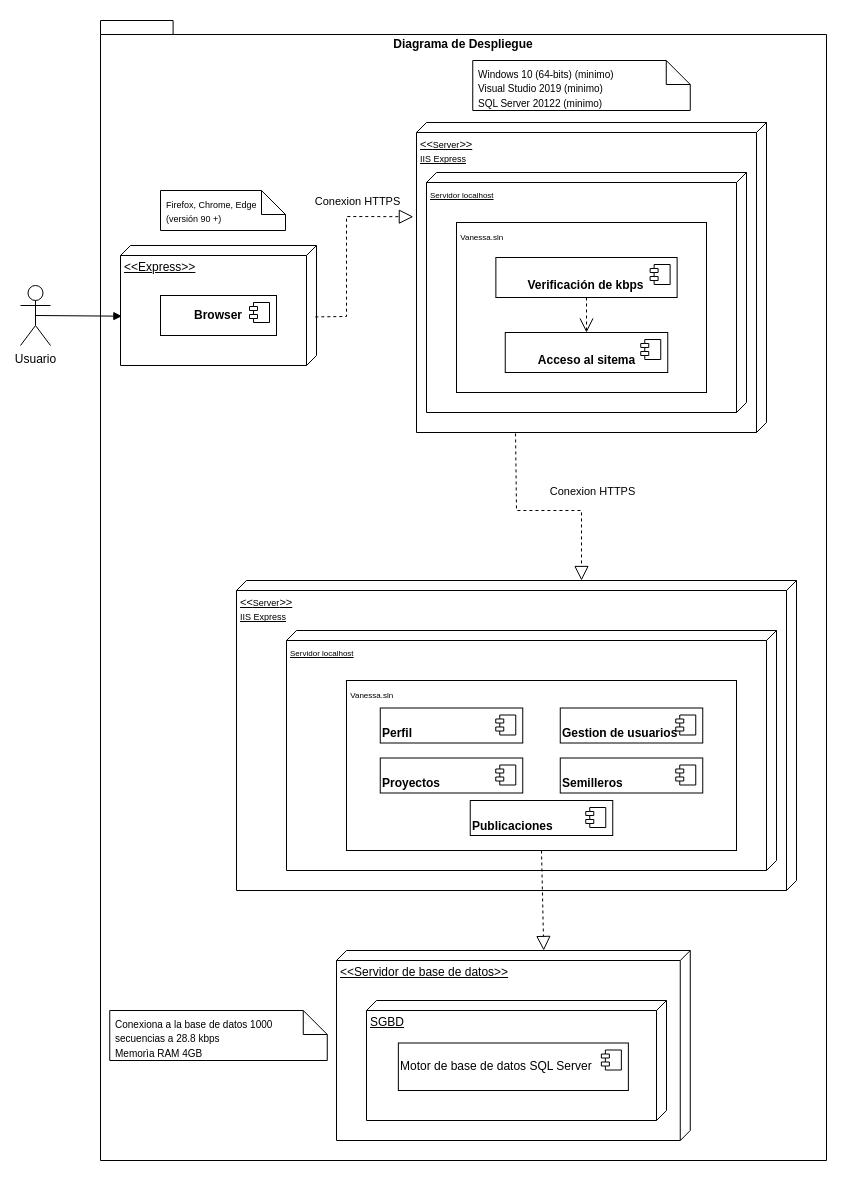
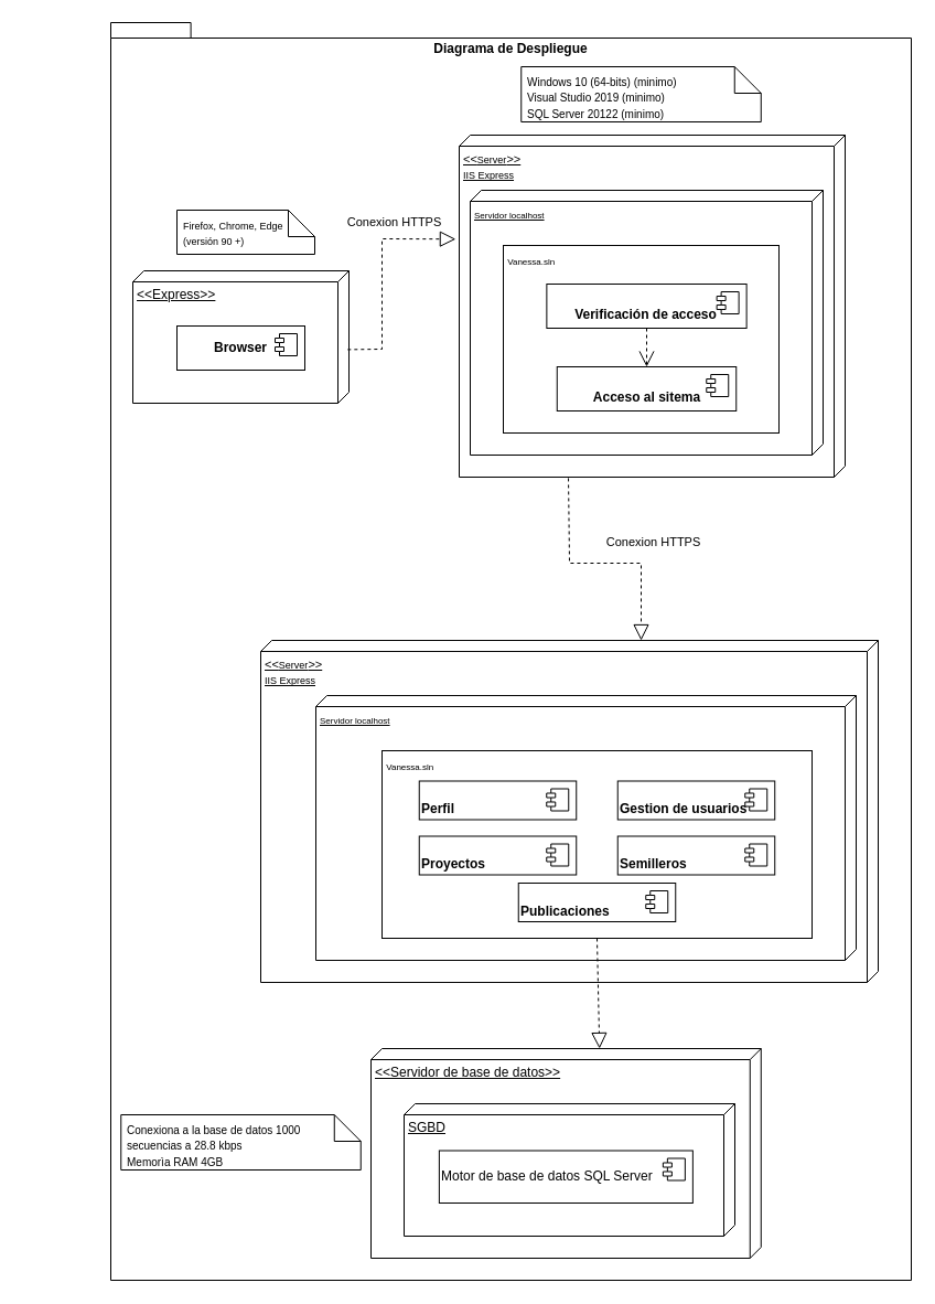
  <mxCell id="0" />
  <mxCell id="1" parent="0" />
  <mxCell id="2" value="Diagrama de Despliegue" style="shape=folder;fontStyle=1;spacingTop=10;tabWidth=40;tabHeight=14;tabPosition=left;html=1;whiteSpace=wrap;verticalAlign=top;horizontal=1;" vertex="1" parent="1"><mxGeometry x="100" y="20" width="726" height="1140" as="geometry" /></mxCell>
  <mxCell id="3" value="&amp;lt;&amp;lt;Express&amp;gt;&amp;gt;" style="verticalAlign=top;align=left;spacingTop=8;spacingLeft=2;spacingRight=12;shape=cube;size=10;direction=south;fontStyle=4;html=1;whiteSpace=wrap;" vertex="1" parent="1"><mxGeometry x="120" y="245" width="196" height="120" as="geometry" /></mxCell>
- <mxCell id="4" value="Usuario" style="shape=umlActor;verticalLabelPosition=bottom;verticalAlign=top;html=1;" vertex="1" parent="1"><mxGeometry x="20" y="285" width="30" height="60" as="geometry" /></mxCell>
  <mxCell id="5" value="&lt;b&gt;Browser&lt;/b&gt;" style="html=1;dropTarget=0;whiteSpace=wrap;" vertex="1" parent="1"><mxGeometry x="160" y="295" width="116" height="40" as="geometry" /></mxCell>
  <mxCell id="6" value="" style="shape=module;jettyWidth=8;jettyHeight=4;" vertex="1" parent="5"><mxGeometry x="1" width="20" height="20" relative="1" as="geometry"><mxPoint x="-27" y="7" as="offset" /></mxGeometry></mxCell>
  <mxCell id="7" value="" style="shape=note2;size=24;childLayout=stackLayout;horizontalStack=0;resizeParent=1;resizeParentMax=0;resizeLast=0;collapsible=0;marginBottom=0;html=1;container=1;verticalAlign=bottom;" vertex="1" parent="1"><mxGeometry x="160" y="190" width="125" height="40" as="geometry" /></mxCell>
  <mxCell id="8" value="&lt;div&gt;&lt;span style=&quot;font-size: 9px; background-color: initial;&quot;&gt;Firefox, Chrome, Edge (versión 90 +)&lt;/span&gt;&lt;br&gt;&lt;/div&gt;" style="text;html=1;strokeColor=none;fillColor=none;align=left;verticalAlign=top;spacingLeft=4;spacingRight=4;overflow=hidden;rotatable=0;points=[[0,0.5],[1,0.5]];portConstraint=eastwest;whiteSpace=wrap;" vertex="1" parent="7"><mxGeometry width="125" height="40" as="geometry" /></mxCell>
  <mxCell id="9" value="&lt;font style=&quot;font-size: 11px;&quot;&gt;&amp;lt;&amp;lt;&lt;/font&gt;&lt;font style=&quot;font-size: 9px;&quot;&gt;Server&lt;/font&gt;&lt;font style=&quot;font-size: 11px;&quot;&gt;&amp;gt;&amp;gt;&lt;/font&gt;&lt;div style=&quot;&quot;&gt;&lt;font style=&quot;font-size: 9px;&quot;&gt;IIS Express&lt;/font&gt;&lt;/div&gt;" style="verticalAlign=top;align=left;spacingTop=8;spacingLeft=2;spacingRight=12;shape=cube;size=10;direction=south;fontStyle=4;html=1;whiteSpace=wrap;" vertex="1" parent="1"><mxGeometry x="416" y="122" width="350" height="310" as="geometry" /></mxCell>
- <mxCell id="10" value="" style="html=1;verticalAlign=bottom;endArrow=block;curved=0;rounded=0;exitX=0.5;exitY=0.5;exitDx=0;exitDy=0;exitPerimeter=0;entryX=0.589;entryY=0.993;entryDx=0;entryDy=0;entryPerimeter=0;" edge="1" parent="1" source="4" target="3"><mxGeometry width="80" relative="1" as="geometry"><mxPoint x="56" y="324.41" as="sourcePoint" /><mxPoint x="136" y="324.41" as="targetPoint" /></mxGeometry></mxCell>
  <mxCell id="11" value="&lt;font style=&quot;font-size: 8px;&quot;&gt;Servidor localhost&lt;/font&gt;" style="verticalAlign=top;align=left;spacingTop=8;spacingLeft=2;spacingRight=12;shape=cube;size=10;direction=south;fontStyle=4;html=1;whiteSpace=wrap;" vertex="1" parent="1"><mxGeometry x="426" y="172" width="320" height="240" as="geometry" /></mxCell>
  <mxCell id="12" value="&lt;font style=&quot;font-size: 8px;&quot;&gt;&amp;nbsp;Vanessa.sln&lt;/font&gt;" style="html=1;whiteSpace=wrap;align=left;verticalAlign=top;" vertex="1" parent="1"><mxGeometry x="456" y="222" width="250" height="170" as="geometry" /></mxCell>
- <mxCell id="13" value="&lt;br&gt;&lt;b&gt;Verificación de kbps&lt;/b&gt;" style="html=1;dropTarget=0;whiteSpace=wrap;" vertex="1" parent="1"><mxGeometry x="495.37" y="257" width="181.25" height="40" as="geometry" /></mxCell>
+ <mxCell id="13" value="&lt;br&gt;&lt;b&gt;Verificación de acceso&lt;/b&gt;" style="html=1;dropTarget=0;whiteSpace=wrap;" vertex="1" parent="1"><mxGeometry x="495.37" y="257" width="181.25" height="40" as="geometry" /></mxCell>
  <mxCell id="14" value="" style="shape=module;jettyWidth=8;jettyHeight=4;" vertex="1" parent="13"><mxGeometry x="1" width="20" height="20" relative="1" as="geometry"><mxPoint x="-27" y="7" as="offset" /></mxGeometry></mxCell>
  <mxCell id="15" value="&lt;br&gt;&lt;b&gt;Acceso al sitema&lt;/b&gt;" style="html=1;dropTarget=0;whiteSpace=wrap;" vertex="1" parent="1"><mxGeometry x="504.75" y="332" width="162.5" height="40" as="geometry" /></mxCell>
  <mxCell id="16" value="" style="shape=module;jettyWidth=8;jettyHeight=4;" vertex="1" parent="15"><mxGeometry x="1" width="20" height="20" relative="1" as="geometry"><mxPoint x="-27" y="7" as="offset" /></mxGeometry></mxCell>
  <mxCell id="17" value="" style="endArrow=block;dashed=1;endFill=0;endSize=12;html=1;rounded=0;exitX=0.595;exitY=0.006;exitDx=0;exitDy=0;exitPerimeter=0;entryX=0.304;entryY=1.009;entryDx=0;entryDy=0;entryPerimeter=0;" edge="1" parent="1" source="3" target="9"><mxGeometry width="160" relative="1" as="geometry"><mxPoint x="496" y="210" as="sourcePoint" /><mxPoint x="656" y="210" as="targetPoint" /><Array as="points"><mxPoint x="346" y="316" /><mxPoint x="346" y="216" /></Array></mxGeometry></mxCell>
  <mxCell id="18" value="Conexion HTTPS" style="edgeLabel;html=1;align=center;verticalAlign=middle;resizable=0;points=[];rotation=0;" vertex="1" connectable="0" parent="17"><mxGeometry x="0.471" y="1" relative="1" as="geometry"><mxPoint x="-4" y="-15" as="offset" /></mxGeometry></mxCell>
  <mxCell id="19" value="" style="endArrow=open;endSize=12;dashed=1;html=1;rounded=0;exitX=0.5;exitY=1;exitDx=0;exitDy=0;entryX=0.5;entryY=0;entryDx=0;entryDy=0;" edge="1" parent="1" source="13" target="15"><mxGeometry width="160" relative="1" as="geometry"><mxPoint x="526" y="240" as="sourcePoint" /><mxPoint x="686" y="240" as="targetPoint" /></mxGeometry></mxCell>
  <mxCell id="20" value="&lt;font style=&quot;font-size: 11px;&quot;&gt;&amp;lt;&amp;lt;&lt;/font&gt;&lt;font style=&quot;font-size: 9px;&quot;&gt;Server&lt;/font&gt;&lt;font style=&quot;font-size: 11px;&quot;&gt;&amp;gt;&amp;gt;&lt;/font&gt;&lt;div style=&quot;&quot;&gt;&lt;font style=&quot;font-size: 9px;&quot;&gt;IIS Express&lt;/font&gt;&lt;/div&gt;" style="verticalAlign=top;align=left;spacingTop=8;spacingLeft=2;spacingRight=12;shape=cube;size=10;direction=south;fontStyle=4;html=1;whiteSpace=wrap;" vertex="1" parent="1"><mxGeometry x="236" y="580" width="560" height="310" as="geometry" /></mxCell>
  <mxCell id="21" value="&lt;font style=&quot;font-size: 8px;&quot;&gt;Servidor localhost&lt;/font&gt;" style="verticalAlign=top;align=left;spacingTop=8;spacingLeft=2;spacingRight=12;shape=cube;size=10;direction=south;fontStyle=4;html=1;whiteSpace=wrap;" vertex="1" parent="1"><mxGeometry x="286" y="630" width="490" height="240" as="geometry" /></mxCell>
  <mxCell id="22" value="&lt;font style=&quot;font-size: 8px;&quot;&gt;&amp;nbsp;Vanessa.sln&lt;/font&gt;" style="html=1;whiteSpace=wrap;align=left;verticalAlign=top;" vertex="1" parent="1"><mxGeometry x="346" y="680" width="390" height="170" as="geometry" /></mxCell>
  <mxCell id="23" value="" style="shape=note2;size=24;childLayout=stackLayout;horizontalStack=0;resizeParent=1;resizeParentMax=0;resizeLast=0;collapsible=0;marginBottom=0;html=1;container=1;verticalAlign=bottom;" vertex="1" parent="1"><mxGeometry x="472.25" y="60" width="217.5" height="50" as="geometry" /></mxCell>
  <mxCell id="24" value="&lt;font size=&quot;1&quot;&gt;Windows 10 (64-bits) (minimo)&lt;/font&gt;&lt;div&gt;&lt;font size=&quot;1&quot;&gt;Visual Studio 2019 (minimo)&lt;/font&gt;&lt;/div&gt;&lt;div&gt;&lt;font size=&quot;1&quot;&gt;SQL Server 20122 (minimo)&lt;/font&gt;&lt;/div&gt;" style="text;html=1;strokeColor=none;fillColor=none;align=left;verticalAlign=top;spacingLeft=4;spacingRight=4;overflow=hidden;rotatable=0;points=[[0,0.5],[1,0.5]];portConstraint=eastwest;whiteSpace=wrap;" vertex="1" parent="23"><mxGeometry width="217.5" height="50" as="geometry" /></mxCell>
  <mxCell id="25" value="" style="endArrow=block;dashed=1;endFill=0;endSize=12;html=1;rounded=0;exitX=1.003;exitY=0.717;exitDx=0;exitDy=0;exitPerimeter=0;entryX=0;entryY=0;entryDx=0;entryDy=215;entryPerimeter=0;" edge="1" parent="1" source="9" target="20"><mxGeometry width="160" relative="1" as="geometry"><mxPoint x="296" y="620" as="sourcePoint" /><mxPoint x="456" y="620" as="targetPoint" /><Array as="points"><mxPoint x="516" y="510" /><mxPoint x="581" y="510" /></Array></mxGeometry></mxCell>
  <mxCell id="26" value="Conexion HTTPS" style="edgeLabel;html=1;align=center;verticalAlign=middle;resizable=0;points=[];rotation=0;" vertex="1" connectable="0" parent="1"><mxGeometry x="591.005" y="490.003" as="geometry" /></mxCell>
  <mxCell id="27" value="&lt;br&gt;&lt;b&gt;Perfil&lt;/b&gt;" style="html=1;dropTarget=0;whiteSpace=wrap;align=left;" vertex="1" parent="1"><mxGeometry x="379.75" y="707.5" width="142.5" height="35" as="geometry" /></mxCell>
  <mxCell id="28" value="" style="shape=module;jettyWidth=8;jettyHeight=4;" vertex="1" parent="27"><mxGeometry x="1" width="20" height="20" relative="1" as="geometry"><mxPoint x="-27" y="7" as="offset" /></mxGeometry></mxCell>
  <mxCell id="29" value="&lt;br&gt;&lt;b&gt;Semilleros&lt;/b&gt;" style="html=1;dropTarget=0;whiteSpace=wrap;align=left;" vertex="1" parent="1"><mxGeometry x="559.75" y="757.5" width="142.5" height="35" as="geometry" /></mxCell>
  <mxCell id="30" value="" style="shape=module;jettyWidth=8;jettyHeight=4;" vertex="1" parent="29"><mxGeometry x="1" width="20" height="20" relative="1" as="geometry"><mxPoint x="-27" y="7" as="offset" /></mxGeometry></mxCell>
  <mxCell id="31" value="&lt;br&gt;&lt;b&gt;Proyectos&lt;/b&gt;" style="html=1;dropTarget=0;whiteSpace=wrap;align=left;" vertex="1" parent="1"><mxGeometry x="379.75" y="757.5" width="142.5" height="35" as="geometry" /></mxCell>
  <mxCell id="32" value="" style="shape=module;jettyWidth=8;jettyHeight=4;" vertex="1" parent="31"><mxGeometry x="1" width="20" height="20" relative="1" as="geometry"><mxPoint x="-27" y="7" as="offset" /></mxGeometry></mxCell>
  <mxCell id="33" value="&lt;br&gt;&lt;b&gt;Publicaciones&lt;/b&gt;" style="html=1;dropTarget=0;whiteSpace=wrap;align=left;" vertex="1" parent="1"><mxGeometry x="469.75" y="800" width="142.5" height="35" as="geometry" /></mxCell>
  <mxCell id="34" value="" style="shape=module;jettyWidth=8;jettyHeight=4;" vertex="1" parent="33"><mxGeometry x="1" width="20" height="20" relative="1" as="geometry"><mxPoint x="-27" y="7" as="offset" /></mxGeometry></mxCell>
  <mxCell id="35" value="&lt;br&gt;&lt;b&gt;Gestion de usuarios&lt;/b&gt;" style="html=1;dropTarget=0;whiteSpace=wrap;align=left;" vertex="1" parent="1"><mxGeometry x="559.75" y="707.5" width="142.5" height="35" as="geometry" /></mxCell>
  <mxCell id="36" value="" style="shape=module;jettyWidth=8;jettyHeight=4;" vertex="1" parent="35"><mxGeometry x="1" width="20" height="20" relative="1" as="geometry"><mxPoint x="-27" y="7" as="offset" /></mxGeometry></mxCell>
  <mxCell id="37" value="&amp;lt;&amp;lt;Servidor de base de datos&amp;gt;&amp;gt;" style="verticalAlign=top;align=left;spacingTop=8;spacingLeft=2;spacingRight=12;shape=cube;size=10;direction=south;fontStyle=4;html=1;whiteSpace=wrap;" vertex="1" parent="1"><mxGeometry x="336" y="950" width="353.75" height="190" as="geometry" /></mxCell>
  <mxCell id="38" value="" style="endArrow=block;dashed=1;endFill=0;endSize=12;html=1;rounded=0;exitX=0.5;exitY=1;exitDx=0;exitDy=0;entryX=0;entryY=0;entryDx=0;entryDy=146.5;entryPerimeter=0;" edge="1" parent="1" source="22" target="37"><mxGeometry width="160" relative="1" as="geometry"><mxPoint x="626" y="920" as="sourcePoint" /><mxPoint x="786" y="920" as="targetPoint" /></mxGeometry></mxCell>
  <mxCell id="39" value="SGBD" style="verticalAlign=top;align=left;spacingTop=8;spacingLeft=2;spacingRight=12;shape=cube;size=10;direction=south;fontStyle=4;html=1;whiteSpace=wrap;" vertex="1" parent="1"><mxGeometry x="366" y="1000" width="300" height="120" as="geometry" /></mxCell>
  <mxCell id="40" value="Motor de base de datos SQL Server" style="html=1;dropTarget=0;whiteSpace=wrap;align=left;" vertex="1" parent="1"><mxGeometry x="397.87" y="1042.5" width="230" height="47.5" as="geometry" /></mxCell>
  <mxCell id="41" value="" style="shape=module;jettyWidth=8;jettyHeight=4;" vertex="1" parent="40"><mxGeometry x="1" width="20" height="20" relative="1" as="geometry"><mxPoint x="-27" y="7" as="offset" /></mxGeometry></mxCell>
  <mxCell id="42" value="" style="shape=note2;size=24;childLayout=stackLayout;horizontalStack=0;resizeParent=1;resizeParentMax=0;resizeLast=0;collapsible=0;marginBottom=0;html=1;container=1;verticalAlign=bottom;" vertex="1" parent="1"><mxGeometry x="109.25" y="1010" width="217.5" height="50" as="geometry" /></mxCell>
  <mxCell id="43" value="&lt;font size=&quot;1&quot;&gt;Conexiona a la base de datos 1000 secuencias a 28.8 kbps&lt;/font&gt;&lt;div&gt;&lt;font size=&quot;1&quot;&gt;Memorìa RAM 4GB&lt;/font&gt;&lt;/div&gt;" style="text;html=1;strokeColor=none;fillColor=none;align=left;verticalAlign=top;spacingLeft=4;spacingRight=4;overflow=hidden;rotatable=0;points=[[0,0.5],[1,0.5]];portConstraint=eastwest;whiteSpace=wrap;" vertex="1" parent="42"><mxGeometry width="217.5" height="50" as="geometry" /></mxCell>
